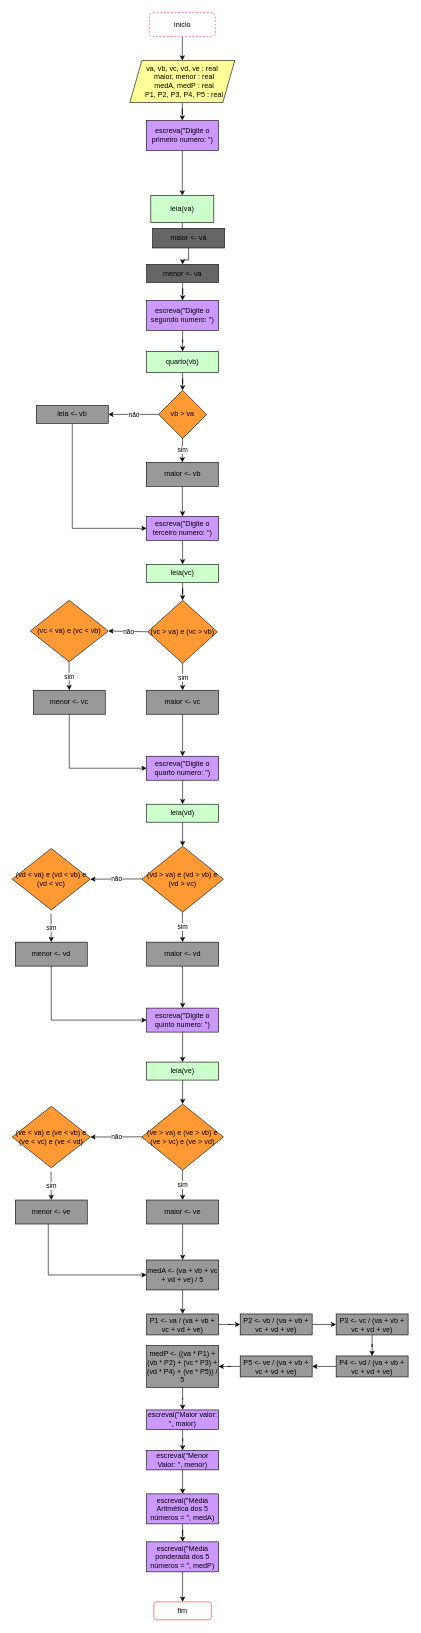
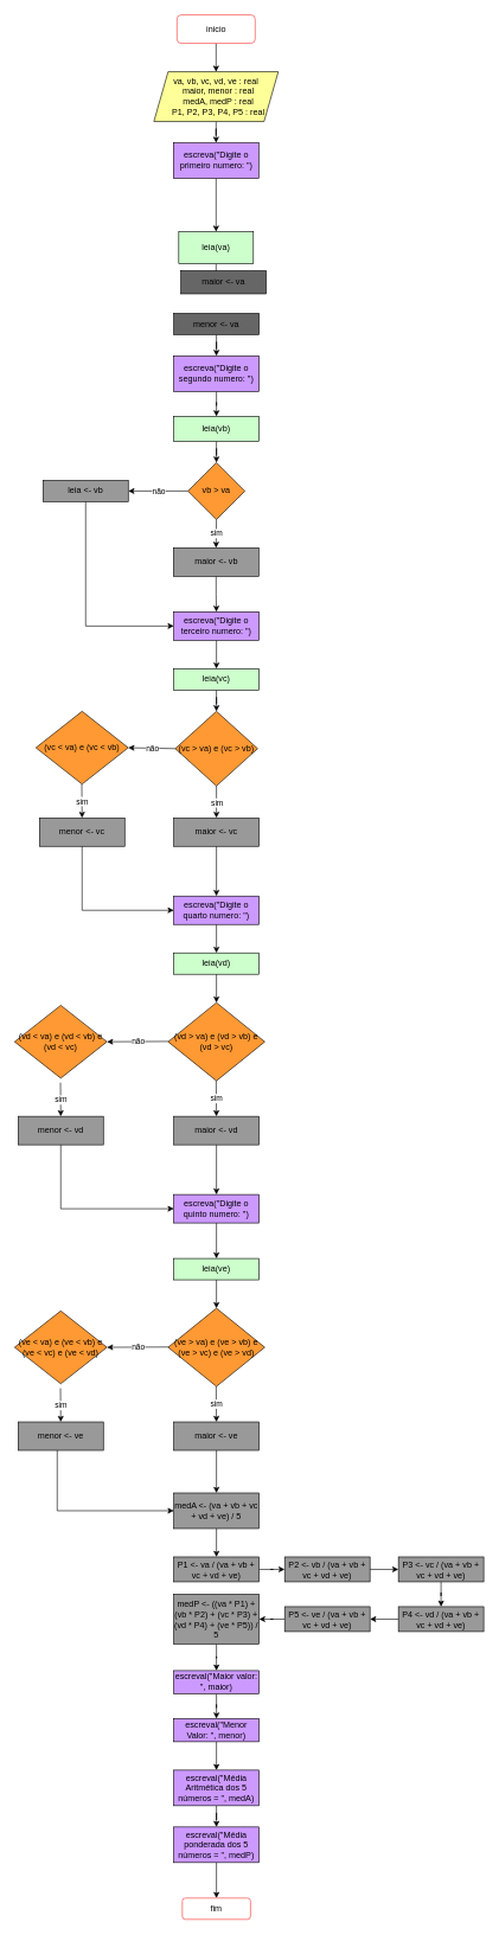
  <mxCell id="0" />
  <mxCell id="1" parent="0" />
  <mxCell id="2" value="" style="edgeStyle=orthogonalEdgeStyle;rounded=0;orthogonalLoop=1;jettySize=auto;html=1;" edge="1" parent="1" source="3" target="5"><mxGeometry relative="1" as="geometry" /></mxCell>
- <mxCell id="3" value="inicio" style="rounded=1;whiteSpace=wrap;html=1;strokeColor=#FF3333;dashed=1;" vertex="1" parent="1"><mxGeometry x="248.5" y="20" width="110" height="40" as="geometry" /></mxCell>
+ <mxCell id="3" value="inicio" style="rounded=1;whiteSpace=wrap;html=1;strokeColor=#FF3333;" vertex="1" parent="1"><mxGeometry x="248.5" y="20" width="110" height="40" as="geometry" /></mxCell>
  <mxCell id="4" value="" style="edgeStyle=orthogonalEdgeStyle;rounded=0;orthogonalLoop=1;jettySize=auto;html=1;" edge="1" parent="1" source="5" target="7"><mxGeometry relative="1" as="geometry" /></mxCell>
  <mxCell id="5" value="&lt;div&gt;va, vb, vc, vd, ve : real&lt;/div&gt;&lt;div&gt;&amp;nbsp; maior, menor : real&lt;/div&gt;&lt;div&gt;&amp;nbsp; medA, medP : real&lt;/div&gt;&lt;div&gt;&amp;nbsp; P1, P2, P3, P4, P5 : real&lt;/div&gt;" style="shape=parallelogram;perimeter=parallelogramPerimeter;whiteSpace=wrap;html=1;fixedSize=1;fillColor=#FFFF99;" vertex="1" parent="1"><mxGeometry x="216" y="100" width="175" height="70" as="geometry" /></mxCell>
  <mxCell id="6" value="" style="edgeStyle=orthogonalEdgeStyle;rounded=0;orthogonalLoop=1;jettySize=auto;html=1;" edge="1" parent="1" source="7" target="9"><mxGeometry relative="1" as="geometry" /></mxCell>
  <mxCell id="7" value="escreva(&quot;Digite o primeiro numero: &quot;)" style="whiteSpace=wrap;html=1;fillColor=#CC99FF;" vertex="1" parent="1"><mxGeometry x="243.5" y="200" width="120" height="50" as="geometry" /></mxCell>
  <mxCell id="8" value="" style="edgeStyle=orthogonalEdgeStyle;rounded=0;orthogonalLoop=1;jettySize=auto;html=1;" edge="1" parent="1" source="9" target="11"><mxGeometry relative="1" as="geometry" /></mxCell>
  <mxCell id="9" value="leia(va)" style="whiteSpace=wrap;html=1;fillColor=#CCFFCC;" vertex="1" parent="1"><mxGeometry x="251" y="325" width="105" height="45" as="geometry" /></mxCell>
- <mxCell id="10" value="" style="edgeStyle=orthogonalEdgeStyle;rounded=0;orthogonalLoop=1;jettySize=auto;html=1;" edge="1" parent="1" source="11" target="13"><mxGeometry relative="1" as="geometry" /></mxCell>
  <mxCell id="11" value="maior &amp;lt;- va" style="whiteSpace=wrap;html=1;fillColor=#666666;" vertex="1" parent="1"><mxGeometry x="254" y="380" width="120" height="32.5" as="geometry" /></mxCell>
  <mxCell id="12" value="" style="edgeStyle=orthogonalEdgeStyle;rounded=0;orthogonalLoop=1;jettySize=auto;html=1;" edge="1" parent="1" source="13" target="15"><mxGeometry relative="1" as="geometry" /></mxCell>
  <mxCell id="13" value="menor &amp;lt;- va" style="whiteSpace=wrap;html=1;fillColor=#666666;" vertex="1" parent="1"><mxGeometry x="244" y="440" width="120" height="30" as="geometry" /></mxCell>
  <mxCell id="14" value="" style="edgeStyle=orthogonalEdgeStyle;rounded=0;orthogonalLoop=1;jettySize=auto;html=1;" edge="1" parent="1" source="15" target="17"><mxGeometry relative="1" as="geometry" /></mxCell>
  <mxCell id="15" value="escreva(&quot;Digite o segundo numero: &quot;)" style="whiteSpace=wrap;html=1;fillColor=#CC99FF;" vertex="1" parent="1"><mxGeometry x="244" y="500" width="120" height="50" as="geometry" /></mxCell>
  <mxCell id="16" value="" style="edgeStyle=orthogonalEdgeStyle;rounded=0;orthogonalLoop=1;jettySize=auto;html=1;" edge="1" parent="1" source="17" target="18"><mxGeometry relative="1" as="geometry" /></mxCell>
- <mxCell id="17" value="quarto(vb)" style="whiteSpace=wrap;html=1;fillColor=#CCFFCC;" vertex="1" parent="1"><mxGeometry x="244" y="585" width="120" height="35" as="geometry" /></mxCell>
+ <mxCell id="17" value="leia(vb)" style="whiteSpace=wrap;html=1;fillColor=#CCFFCC;" vertex="1" parent="1"><mxGeometry x="244" y="585" width="120" height="35" as="geometry" /></mxCell>
  <mxCell id="18" value="vb &amp;gt; va" style="rhombus;whiteSpace=wrap;html=1;fillColor=#FF9933;" vertex="1" parent="1"><mxGeometry x="264" y="650" width="80" height="80" as="geometry" /></mxCell>
  <mxCell id="19" value="" style="endArrow=classic;html=1;rounded=0;exitX=0.5;exitY=1;exitDx=0;exitDy=0;entryX=0.5;entryY=0;entryDx=0;entryDy=0;" edge="1" parent="1" source="18" target="24"><mxGeometry relative="1" as="geometry"><mxPoint x="157.5" y="790" as="sourcePoint" /><mxPoint x="243.5" y="790" as="targetPoint" /><Array as="points" /></mxGeometry></mxCell>
  <mxCell id="20" value="sim" style="edgeLabel;resizable=0;html=1;align=center;verticalAlign=middle;" connectable="0" vertex="1" parent="19"><mxGeometry relative="1" as="geometry" /></mxCell>
  <mxCell id="21" value="" style="endArrow=classic;html=1;rounded=0;exitX=0;exitY=0.5;exitDx=0;exitDy=0;entryX=1;entryY=0.5;entryDx=0;entryDy=0;" edge="1" parent="1" source="18" target="26"><mxGeometry relative="1" as="geometry"><mxPoint x="370" y="790" as="sourcePoint" /><mxPoint x="304" y="790" as="targetPoint" /></mxGeometry></mxCell>
  <mxCell id="22" value="não" style="edgeLabel;resizable=0;html=1;align=center;verticalAlign=middle;" connectable="0" vertex="1" parent="21"><mxGeometry relative="1" as="geometry" /></mxCell>
  <mxCell id="23" value="" style="edgeStyle=orthogonalEdgeStyle;rounded=0;orthogonalLoop=1;jettySize=auto;html=1;" edge="1" parent="1" source="24" target="29"><mxGeometry relative="1" as="geometry" /></mxCell>
  <mxCell id="24" value="maior &amp;lt;- vb" style="rounded=0;whiteSpace=wrap;html=1;fillColor=#999999;" vertex="1" parent="1"><mxGeometry x="243.5" y="770" width="120" height="40" as="geometry" /></mxCell>
  <mxCell id="25" style="edgeStyle=orthogonalEdgeStyle;rounded=0;orthogonalLoop=1;jettySize=auto;html=1;entryX=0;entryY=0.5;entryDx=0;entryDy=0;" edge="1" parent="1" source="26" target="29"><mxGeometry relative="1" as="geometry"><Array as="points"><mxPoint x="120" y="880" /></Array></mxGeometry></mxCell>
  <mxCell id="26" value="leia &amp;lt;- vb" style="rounded=0;whiteSpace=wrap;html=1;fillColor=#999999;" vertex="1" parent="1"><mxGeometry x="60" y="675" width="120" height="30" as="geometry" /></mxCell>
  <mxCell id="27" value="fim" style="rounded=1;whiteSpace=wrap;html=1;strokeColor=#FF3333;" vertex="1" parent="1"><mxGeometry x="256" y="2670" width="96" height="30" as="geometry" /></mxCell>
  <mxCell id="28" value="" style="edgeStyle=orthogonalEdgeStyle;rounded=0;orthogonalLoop=1;jettySize=auto;html=1;" edge="1" parent="1" source="29" target="31"><mxGeometry relative="1" as="geometry" /></mxCell>
  <mxCell id="29" value="escreva(&quot;Digite o terceiro numero: &quot;)" style="whiteSpace=wrap;html=1;rounded=0;fillColor=#CC99FF;" vertex="1" parent="1"><mxGeometry x="244" y="860" width="120" height="40" as="geometry" /></mxCell>
  <mxCell id="30" value="" style="edgeStyle=orthogonalEdgeStyle;rounded=0;orthogonalLoop=1;jettySize=auto;html=1;" edge="1" parent="1" source="31" target="32"><mxGeometry relative="1" as="geometry" /></mxCell>
  <mxCell id="31" value="leia(vc)" style="whiteSpace=wrap;html=1;rounded=0;fillColor=#CCFFCC;" vertex="1" parent="1"><mxGeometry x="244" y="940" width="120" height="30" as="geometry" /></mxCell>
  <mxCell id="32" value="(vc &amp;gt; va) e (vc &amp;gt; vb)" style="rhombus;whiteSpace=wrap;html=1;rounded=0;fillColor=#FF9933;" vertex="1" parent="1"><mxGeometry x="246" y="1000" width="116" height="105" as="geometry" /></mxCell>
  <mxCell id="33" value="" style="endArrow=classic;html=1;rounded=0;exitX=0.5;exitY=1;exitDx=0;exitDy=0;entryX=0.5;entryY=0;entryDx=0;entryDy=0;" edge="1" parent="1" source="32" target="42"><mxGeometry relative="1" as="geometry"><mxPoint x="303" y="1105" as="sourcePoint" /><mxPoint x="310" y="1160" as="targetPoint" /><Array as="points" /></mxGeometry></mxCell>
  <mxCell id="34" value="sim" style="edgeLabel;resizable=0;html=1;align=center;verticalAlign=middle;" connectable="0" vertex="1" parent="33"><mxGeometry relative="1" as="geometry" /></mxCell>
  <mxCell id="35" value="" style="endArrow=classic;html=1;rounded=0;entryX=0.5;entryY=0;entryDx=0;entryDy=0;" edge="1" parent="1" target="47"><mxGeometry relative="1" as="geometry"><mxPoint x="114.58" y="1102.5" as="sourcePoint" /><mxPoint x="114.58" y="1182.5" as="targetPoint" /><Array as="points" /></mxGeometry></mxCell>
  <mxCell id="36" value="sim" style="edgeLabel;resizable=0;html=1;align=center;verticalAlign=middle;" connectable="0" vertex="1" parent="35"><mxGeometry relative="1" as="geometry" /></mxCell>
  <mxCell id="37" value="" style="endArrow=classic;html=1;rounded=0;exitX=0;exitY=0.5;exitDx=0;exitDy=0;entryX=1;entryY=0.5;entryDx=0;entryDy=0;" edge="1" parent="1" target="55"><mxGeometry relative="1" as="geometry"><mxPoint x="236" y="1464.58" as="sourcePoint" /><mxPoint x="152" y="1464.58" as="targetPoint" /></mxGeometry></mxCell>
  <mxCell id="38" value="não" style="edgeLabel;resizable=0;html=1;align=center;verticalAlign=middle;" connectable="0" vertex="1" parent="37"><mxGeometry relative="1" as="geometry" /></mxCell>
  <mxCell id="39" value="" style="endArrow=classic;html=1;rounded=0;exitX=0;exitY=0.5;exitDx=0;exitDy=0;entryX=1;entryY=0.5;entryDx=0;entryDy=0;" edge="1" parent="1" source="32" target="45"><mxGeometry relative="1" as="geometry"><mxPoint x="234" y="1052" as="sourcePoint" /><mxPoint x="180" y="1052" as="targetPoint" /></mxGeometry></mxCell>
  <mxCell id="40" value="não" style="edgeLabel;resizable=0;html=1;align=center;verticalAlign=middle;" connectable="0" vertex="1" parent="39"><mxGeometry relative="1" as="geometry" /></mxCell>
  <mxCell id="41" value="" style="edgeStyle=orthogonalEdgeStyle;rounded=0;orthogonalLoop=1;jettySize=auto;html=1;" edge="1" parent="1" source="42" target="44"><mxGeometry relative="1" as="geometry" /></mxCell>
  <mxCell id="42" value="maior &amp;lt;- vc " style="rounded=0;whiteSpace=wrap;html=1;fillColor=#999999;" vertex="1" parent="1"><mxGeometry x="244" y="1150" width="120" height="40" as="geometry" /></mxCell>
  <mxCell id="43" value="" style="edgeStyle=orthogonalEdgeStyle;rounded=0;orthogonalLoop=1;jettySize=auto;html=1;" edge="1" parent="1" source="44" target="49"><mxGeometry relative="1" as="geometry" /></mxCell>
  <mxCell id="44" value="escreva(&quot;Digite o quarto numero: &quot;)" style="whiteSpace=wrap;html=1;rounded=0;fillColor=#CC99FF;" vertex="1" parent="1"><mxGeometry x="244" y="1260" width="120" height="40" as="geometry" /></mxCell>
  <mxCell id="45" value="(vc &amp;lt; va) e (vc &amp;lt; vb)" style="rhombus;whiteSpace=wrap;html=1;fillColor=#FF9933;" vertex="1" parent="1"><mxGeometry x="50" y="1000" width="130" height="102.5" as="geometry" /></mxCell>
  <mxCell id="46" style="edgeStyle=orthogonalEdgeStyle;rounded=0;orthogonalLoop=1;jettySize=auto;html=1;entryX=0;entryY=0.5;entryDx=0;entryDy=0;" edge="1" parent="1" source="47" target="44"><mxGeometry relative="1" as="geometry"><Array as="points"><mxPoint x="115" y="1280" /></Array></mxGeometry></mxCell>
  <mxCell id="47" value="menor &amp;lt;- vc " style="rounded=0;whiteSpace=wrap;html=1;fillColor=#999999;" vertex="1" parent="1"><mxGeometry x="55" y="1150" width="120" height="40" as="geometry" /></mxCell>
  <mxCell id="48" value="" style="edgeStyle=orthogonalEdgeStyle;rounded=0;orthogonalLoop=1;jettySize=auto;html=1;" edge="1" parent="1" source="49" target="50"><mxGeometry relative="1" as="geometry" /></mxCell>
  <mxCell id="49" value="leia(vd)" style="whiteSpace=wrap;html=1;rounded=0;fillColor=#CCFFCC;" vertex="1" parent="1"><mxGeometry x="244" y="1340" width="120" height="30" as="geometry" /></mxCell>
  <mxCell id="50" value="(vd &amp;gt; va) e (vd &amp;gt; vb) e (vd &amp;gt; vc)" style="rhombus;whiteSpace=wrap;html=1;rounded=0;fillColor=#FF9933;" vertex="1" parent="1"><mxGeometry x="236" y="1410" width="136" height="110" as="geometry" /></mxCell>
  <mxCell id="51" value="" style="endArrow=classic;html=1;rounded=0;" edge="1" parent="1"><mxGeometry relative="1" as="geometry"><mxPoint x="303.58" y="1520" as="sourcePoint" /><mxPoint x="304" y="1570" as="targetPoint" /><Array as="points" /></mxGeometry></mxCell>
  <mxCell id="52" value="sim" style="edgeLabel;resizable=0;html=1;align=center;verticalAlign=middle;" connectable="0" vertex="1" parent="51"><mxGeometry relative="1" as="geometry" /></mxCell>
  <mxCell id="53" value="" style="endArrow=classic;html=1;rounded=0;entryX=0.5;entryY=0;entryDx=0;entryDy=0;" edge="1" parent="1" target="57"><mxGeometry relative="1" as="geometry"><mxPoint x="84.58" y="1522.5" as="sourcePoint" /><mxPoint x="84.58" y="1602.5" as="targetPoint" /><Array as="points" /></mxGeometry></mxCell>
  <mxCell id="54" value="sim" style="edgeLabel;resizable=0;html=1;align=center;verticalAlign=middle;" connectable="0" vertex="1" parent="53"><mxGeometry relative="1" as="geometry" /></mxCell>
  <mxCell id="55" value="(vd &amp;lt; va) e (vd &amp;lt; vb) e (vd &amp;lt; vc)" style="rhombus;whiteSpace=wrap;html=1;fillColor=#FF9933;" vertex="1" parent="1"><mxGeometry x="20" y="1413.75" width="130" height="102.5" as="geometry" /></mxCell>
  <mxCell id="56" style="edgeStyle=orthogonalEdgeStyle;rounded=0;orthogonalLoop=1;jettySize=auto;html=1;entryX=0;entryY=0.5;entryDx=0;entryDy=0;" edge="1" parent="1" source="57" target="61"><mxGeometry relative="1" as="geometry"><Array as="points"><mxPoint x="85" y="1700" /></Array></mxGeometry></mxCell>
  <mxCell id="57" value="menor&amp;nbsp;&amp;lt;- vd " style="rounded=0;whiteSpace=wrap;html=1;fillColor=#999999;" vertex="1" parent="1"><mxGeometry x="25" y="1570" width="120" height="40" as="geometry" /></mxCell>
  <mxCell id="58" value="" style="edgeStyle=orthogonalEdgeStyle;rounded=0;orthogonalLoop=1;jettySize=auto;html=1;" edge="1" parent="1" source="59" target="61"><mxGeometry relative="1" as="geometry" /></mxCell>
  <mxCell id="59" value="maior &amp;lt;- vd" style="rounded=0;whiteSpace=wrap;html=1;fillColor=#999999;" vertex="1" parent="1"><mxGeometry x="244" y="1570" width="120" height="40" as="geometry" /></mxCell>
  <mxCell id="60" value="" style="edgeStyle=orthogonalEdgeStyle;rounded=0;orthogonalLoop=1;jettySize=auto;html=1;" edge="1" parent="1" source="61" target="65"><mxGeometry relative="1" as="geometry" /></mxCell>
  <mxCell id="61" value="escreva(&quot;Digite o quinto numero: &quot;)" style="whiteSpace=wrap;html=1;rounded=0;fillColor=#CC99FF;" vertex="1" parent="1"><mxGeometry x="244" y="1680" width="120" height="40" as="geometry" /></mxCell>
  <mxCell id="62" value="" style="endArrow=classic;html=1;rounded=0;exitX=0;exitY=0.5;exitDx=0;exitDy=0;entryX=1;entryY=0.5;entryDx=0;entryDy=0;" edge="1" parent="1" target="71"><mxGeometry relative="1" as="geometry"><mxPoint x="236" y="1894.58" as="sourcePoint" /><mxPoint x="152" y="1894.58" as="targetPoint" /></mxGeometry></mxCell>
  <mxCell id="63" value="não" style="edgeLabel;resizable=0;html=1;align=center;verticalAlign=middle;" connectable="0" vertex="1" parent="62"><mxGeometry relative="1" as="geometry" /></mxCell>
  <mxCell id="64" value="" style="edgeStyle=orthogonalEdgeStyle;rounded=0;orthogonalLoop=1;jettySize=auto;html=1;" edge="1" parent="1" source="65" target="66"><mxGeometry relative="1" as="geometry" /></mxCell>
  <mxCell id="65" value="leia(ve)" style="whiteSpace=wrap;html=1;rounded=0;fillColor=#CCFFCC;" vertex="1" parent="1"><mxGeometry x="244" y="1770" width="120" height="30" as="geometry" /></mxCell>
  <mxCell id="66" value="(ve &amp;gt; va) e (ve &amp;gt; vb) e (ve &amp;gt; vc) e (ve &amp;gt; vd)" style="rhombus;whiteSpace=wrap;html=1;rounded=0;fillColor=#FF9933;" vertex="1" parent="1"><mxGeometry x="236" y="1840" width="136" height="110" as="geometry" /></mxCell>
  <mxCell id="67" value="" style="endArrow=classic;html=1;rounded=0;" edge="1" parent="1"><mxGeometry relative="1" as="geometry"><mxPoint x="303.58" y="1950" as="sourcePoint" /><mxPoint x="304" y="2000" as="targetPoint" /><Array as="points" /></mxGeometry></mxCell>
  <mxCell id="68" value="sim" style="edgeLabel;resizable=0;html=1;align=center;verticalAlign=middle;" connectable="0" vertex="1" parent="67"><mxGeometry relative="1" as="geometry" /></mxCell>
  <mxCell id="69" value="" style="endArrow=classic;html=1;rounded=0;entryX=0.5;entryY=0;entryDx=0;entryDy=0;" edge="1" parent="1" target="73"><mxGeometry relative="1" as="geometry"><mxPoint x="84.58" y="1952.5" as="sourcePoint" /><mxPoint x="84.58" y="2032.5" as="targetPoint" /><Array as="points" /></mxGeometry></mxCell>
  <mxCell id="70" value="sim" style="edgeLabel;resizable=0;html=1;align=center;verticalAlign=middle;" connectable="0" vertex="1" parent="69"><mxGeometry relative="1" as="geometry" /></mxCell>
  <mxCell id="71" value="(ve &amp;lt; va) e (ve &amp;lt; vb) e (ve &amp;lt; vc) e (ve &amp;lt; vd)" style="rhombus;whiteSpace=wrap;html=1;fillColor=#FF9933;" vertex="1" parent="1"><mxGeometry x="20" y="1843.75" width="130" height="102.5" as="geometry" /></mxCell>
  <mxCell id="72" style="edgeStyle=orthogonalEdgeStyle;rounded=0;orthogonalLoop=1;jettySize=auto;html=1;entryX=0;entryY=0.5;entryDx=0;entryDy=0;" edge="1" parent="1" source="73" target="77"><mxGeometry relative="1" as="geometry"><Array as="points"><mxPoint x="80" y="2125" /></Array></mxGeometry></mxCell>
  <mxCell id="73" value="menor &amp;lt;- ve " style="rounded=0;whiteSpace=wrap;html=1;fillColor=#999999;" vertex="1" parent="1"><mxGeometry x="25" y="2000" width="120" height="40" as="geometry" /></mxCell>
  <mxCell id="74" value="" style="edgeStyle=orthogonalEdgeStyle;rounded=0;orthogonalLoop=1;jettySize=auto;html=1;" edge="1" parent="1" source="75" target="77"><mxGeometry relative="1" as="geometry" /></mxCell>
  <mxCell id="75" value="maior &amp;lt;- ve" style="rounded=0;whiteSpace=wrap;html=1;fillColor=#999999;" vertex="1" parent="1"><mxGeometry x="244" y="2000" width="120" height="40" as="geometry" /></mxCell>
  <mxCell id="76" value="" style="edgeStyle=orthogonalEdgeStyle;rounded=0;orthogonalLoop=1;jettySize=auto;html=1;" edge="1" parent="1" source="77" target="79"><mxGeometry relative="1" as="geometry" /></mxCell>
  <mxCell id="77" value="medA &amp;lt;- (va + vb + vc + vd + ve) / 5 " style="whiteSpace=wrap;html=1;rounded=0;fillColor=#999999;" vertex="1" parent="1"><mxGeometry x="244" y="2100" width="120" height="50" as="geometry" /></mxCell>
  <mxCell id="78" value="" style="edgeStyle=orthogonalEdgeStyle;rounded=0;orthogonalLoop=1;jettySize=auto;html=1;" edge="1" parent="1" source="79" target="81"><mxGeometry relative="1" as="geometry" /></mxCell>
  <mxCell id="79" value="P1 &amp;lt;- va / (va + vb + vc + vd + ve) " style="whiteSpace=wrap;html=1;rounded=0;fillColor=#999999;" vertex="1" parent="1"><mxGeometry x="244" y="2190" width="120" height="35" as="geometry" /></mxCell>
  <mxCell id="80" value="" style="edgeStyle=orthogonalEdgeStyle;rounded=0;orthogonalLoop=1;jettySize=auto;html=1;" edge="1" parent="1" source="81" target="83"><mxGeometry relative="1" as="geometry" /></mxCell>
  <mxCell id="81" value="P2 &amp;lt;- vb / (va + vb + vc + vd + ve) " style="whiteSpace=wrap;html=1;rounded=0;fillColor=#999999;" vertex="1" parent="1"><mxGeometry x="400" y="2190" width="120" height="35" as="geometry" /></mxCell>
  <mxCell id="82" value="" style="edgeStyle=orthogonalEdgeStyle;rounded=0;orthogonalLoop=1;jettySize=auto;html=1;" edge="1" parent="1" source="83" target="85"><mxGeometry relative="1" as="geometry" /></mxCell>
  <mxCell id="83" value="P3 &amp;lt;- vc / (va + vb + vc + vd + ve) " style="whiteSpace=wrap;html=1;rounded=0;fillColor=#999999;" vertex="1" parent="1"><mxGeometry x="560" y="2190" width="120" height="35" as="geometry" /></mxCell>
  <mxCell id="84" value="" style="edgeStyle=orthogonalEdgeStyle;rounded=0;orthogonalLoop=1;jettySize=auto;html=1;" edge="1" parent="1" source="85" target="87"><mxGeometry relative="1" as="geometry" /></mxCell>
  <mxCell id="85" value="P4 &amp;lt;- vd / (va + vb + vc + vd + ve) " style="whiteSpace=wrap;html=1;rounded=0;fillColor=#999999;" vertex="1" parent="1"><mxGeometry x="560" y="2260" width="120" height="35" as="geometry" /></mxCell>
  <mxCell id="86" value="" style="edgeStyle=orthogonalEdgeStyle;rounded=0;orthogonalLoop=1;jettySize=auto;html=1;" edge="1" parent="1" source="87" target="89"><mxGeometry relative="1" as="geometry" /></mxCell>
  <mxCell id="87" value="P5 &amp;lt;- ve / (va + vb + vc + vd + ve) " style="whiteSpace=wrap;html=1;rounded=0;fillColor=#999999;" vertex="1" parent="1"><mxGeometry x="400" y="2260" width="120" height="35" as="geometry" /></mxCell>
  <mxCell id="88" value="" style="edgeStyle=orthogonalEdgeStyle;rounded=0;orthogonalLoop=1;jettySize=auto;html=1;" edge="1" parent="1" source="89" target="91"><mxGeometry relative="1" as="geometry" /></mxCell>
  <mxCell id="89" value="medP &amp;lt;- ((va * P1) + (vb * P2) + (vc * P3) + (vd * P4) + (ve * P5)) / 5 " style="whiteSpace=wrap;html=1;rounded=0;fillColor=#999999;" vertex="1" parent="1"><mxGeometry x="244" y="2242.5" width="120" height="70" as="geometry" /></mxCell>
  <mxCell id="90" value="" style="edgeStyle=orthogonalEdgeStyle;rounded=0;orthogonalLoop=1;jettySize=auto;html=1;" edge="1" parent="1" source="91" target="93"><mxGeometry relative="1" as="geometry" /></mxCell>
  <mxCell id="91" value="escreval(&quot;Maior valor: &quot;, maior)" style="whiteSpace=wrap;html=1;rounded=0;fillColor=#CC99FF;" vertex="1" parent="1"><mxGeometry x="244" y="2350" width="120" height="32.5" as="geometry" /></mxCell>
  <mxCell id="92" value="" style="edgeStyle=orthogonalEdgeStyle;rounded=0;orthogonalLoop=1;jettySize=auto;html=1;" edge="1" parent="1" source="93" target="95"><mxGeometry relative="1" as="geometry" /></mxCell>
  <mxCell id="93" value="escreval(&quot;Menor Valor: &quot;, menor)" style="whiteSpace=wrap;html=1;rounded=0;fillColor=#CC99FF;" vertex="1" parent="1"><mxGeometry x="244" y="2417.5" width="120" height="32.5" as="geometry" /></mxCell>
  <mxCell id="94" value="" style="edgeStyle=orthogonalEdgeStyle;rounded=0;orthogonalLoop=1;jettySize=auto;html=1;" edge="1" parent="1" source="95" target="97"><mxGeometry relative="1" as="geometry" /></mxCell>
  <mxCell id="95" value="escreval(&quot;Média Aritmética dos 5 números = &quot;, medA)" style="whiteSpace=wrap;html=1;rounded=0;fillColor=#CC99FF;" vertex="1" parent="1"><mxGeometry x="244" y="2490" width="120" height="50" as="geometry" /></mxCell>
  <mxCell id="96" value="" style="edgeStyle=orthogonalEdgeStyle;rounded=0;orthogonalLoop=1;jettySize=auto;html=1;" edge="1" parent="1" source="97" target="27"><mxGeometry relative="1" as="geometry" /></mxCell>
  <mxCell id="97" value="escreval(&quot;Média ponderada dos 5 números = &quot;, medP)" style="whiteSpace=wrap;html=1;rounded=0;fillColor=#CC99FF;" vertex="1" parent="1"><mxGeometry x="244" y="2570" width="120" height="50" as="geometry" /></mxCell>
